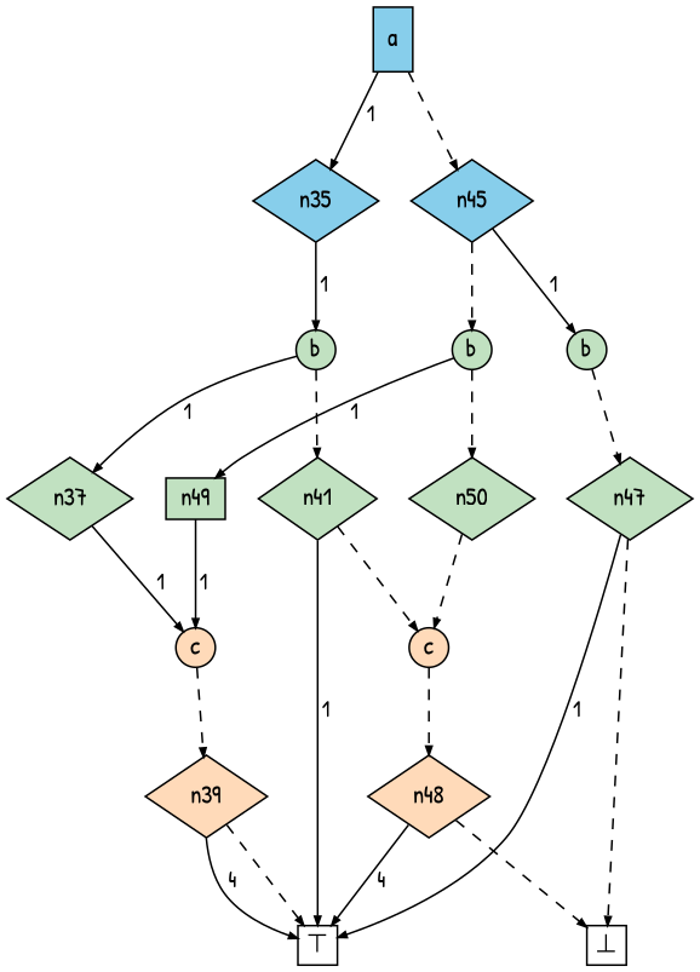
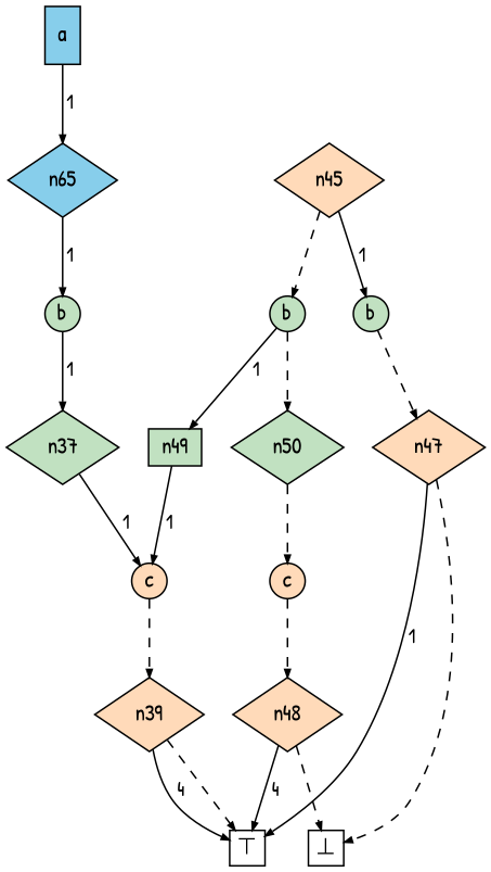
  digraph {
    fontname="Patrick Hand"
    node [fillcolor="#C1E1C1" fontname="Patrick Hand" shape=diamond style=filled]
    edge [arrowhead=normal arrowsize=0.5 color="#555" fontname="Patrick Hand" style=dashed]
    n39 [fillcolor=peachpuff height=0.15 width=0.15]
    n43 [fillcolor=peachpuff height=0.15 label=n48 width=0.15]
    n37 [height=0.15 width=0.15]
-   n41 [height=0.15 width=0.15]
-   n47 [height=0.15 width=0.15]
+   n47 [fillcolor=peachpuff height=0.15 width=0.15]
    n49 [height=0.15 shape=box width=0.15]
    n50 [height=0.15 width=0.15]
    n34 [fillcolor=skyblue fixedsize=true label=a shape=box width=0.3]
-   n35 [fillcolor=skyblue height=0.15 width=0.15]
-   n45 [fillcolor=skyblue height=0.15 width=0.15]
+   n35 [fillcolor=skyblue height=0.15 width=0.15 label=n65]
+   n45 [fillcolor=peachpuff height=0.15 width=0.15]
    n36 [fixedsize=true label=b shape=circle width=0.3]
    n46 [fixedsize=true label=b shape=circle width=0.3]
    n48 [fixedsize=true label=b shape=circle width=0.3]
    n38 [fillcolor=peachpuff fixedsize=true label=c shape=circle width=0.3]
    n42 [fillcolor=peachpuff fixedsize=true label=c shape=circle width=0.3]
    n40 [fixedsize=true height=0.3 label="⊤" shape=box width=0.3 fillcolor="" style=""]
    n44 [fixedsize=true height=0.3 label="⊥" shape=box width=0.3 fillcolor="" style=""]
    subgraph sub_1 {
      rank=same
      n39
      n43
    }
    subgraph sub_2 {
      rank=same
      n37
-     n41
      n47
      n49
      n50
    }
    subgraph sub_3 {
      rank=same
      n36
      n46
      n48
    }
    subgraph sub_4 {
      rank=same
      n35
      n45
    }
    subgraph sub_5 {
      rank=same
      n34
    }
    subgraph sub_6 {
      rank=same
      n38
      n42
    }
    n39 -> n40 [fontcolor=black fontsize=12 label=" 4 " labelangle=-30 style=""]
    n39 -> n40
    n43 -> n40 [fontcolor=black fontsize=12 label=" 4 " labelangle=-30 style=""]
    n43 -> n44
    n37 -> n38 [fontcolor=black fontsize=12 label=" 1 " labelangle=-30 style=""]
-   n41 -> n42
-   n41 -> n40 [fontcolor=black fontsize=12 label=" 1 " labelangle=-30 style=""]
    n47 -> n40 [fontcolor=black fontsize=12 label=" 1 " labelangle=-30 style=""]
    n47 -> n44
    n49 -> n38 [fontcolor=black fontsize=12 label=" 1 " labelangle=-30 style=""]
    n50 -> n42
    n34 -> n35 [fontcolor=black fontsize=12 label=" 1 " labelangle=-30 style=""]
-   n34 -> n45
    n35 -> n36 [fontcolor=black fontsize=12 label=" 1 " labelangle=-30 style=""]
    n45 -> n46 [fontcolor=black fontsize=12 label=" 1 " labelangle=-30 style=""]
    n45 -> n48
    n36 -> n37 [fontcolor=black fontsize=12 label=" 1 " labelangle=-30 style=""]
-   n36 -> n41
    n46 -> n47
    n48 -> n49 [fontcolor=black fontsize=12 label=" 1 " labelangle=-30 style=""]
    n48 -> n50
    n38 -> n39
    n42 -> n43
  }
